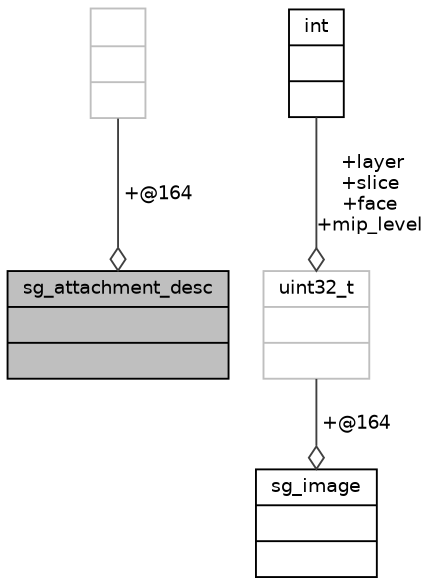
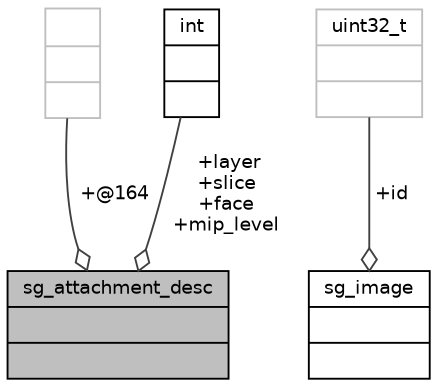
  digraph {
    node [color=black fontname=Helvetica fontsize=10 shape=record]
    edge [arrowhead=odiamond color=grey25 fontname=Helvetica fontsize=10 labelfontname=Helvetica labelfontsize=10 style=solid]
    n1 [fillcolor=grey75 fontcolor=black height=0.2 label="{sg_attachment_desc\n||}" style=filled width=0.4]
    n2 [color=grey75 height=0.2 label="{\n||}" width=0.4]
    n3 [height=0.2 label="{sg_image\n||}" width=0.4]
    n4 [color=grey75 height=0.2 label="{uint32_t\n||}" width=0.4]
    n5 [height=0.2 label="{int\n||}" width=0.4]
    n2 -> n1 [label=" +@164"]
-   n4 -> n3 [label=" +@164"]
-   n5 -> n4 [label=" +layer\n+slice\n+face\n+mip_level"]
+   n4 -> n3 [label=" +id"]
+   n5 -> n1 [label=" +layer\n+slice\n+face\n+mip_level"]
  }
